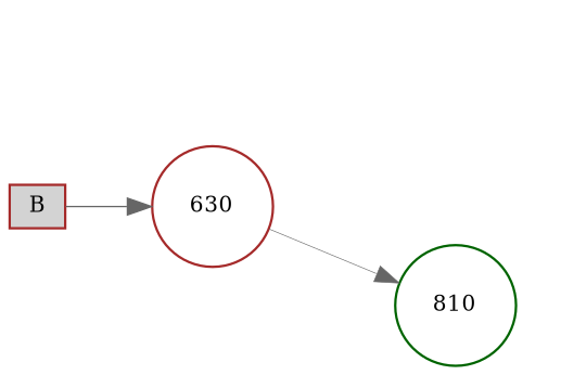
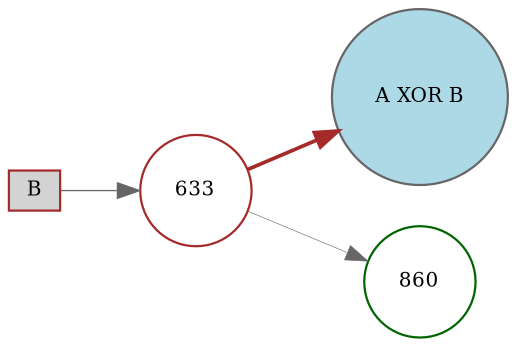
  digraph {
    fontname="DejaVu Serif"
    rankdir=LR
    node [color=brown fillcolor=white fontname="DejaVu Serif" fontsize=9 shape=circle style=filled]
    edge [color=gray40 fontname="DejaVu Serif" style=solid]
-   810 [color=darkgreen height=0.2 width=0.2]
-   630 [height=0.2 width=0.2]
+   "A XOR B" [color=gray40 fillcolor=lightblue height=0.2 width=0.2]
+   810 [color=darkgreen height=0.2 width=0.2 label=860]
+   630 [height=0.2 width=0.2 label=633]
    B [fillcolor=lightgray height=0.2 shape=box width=0.2]
+   630 -> "A XOR B" [color=brown penwidth=1.6610764407624081]
    630 -> 810 [penwidth=0.2689949056562558]
    B -> 630 [penwidth=0.5579102920438516]
  }
